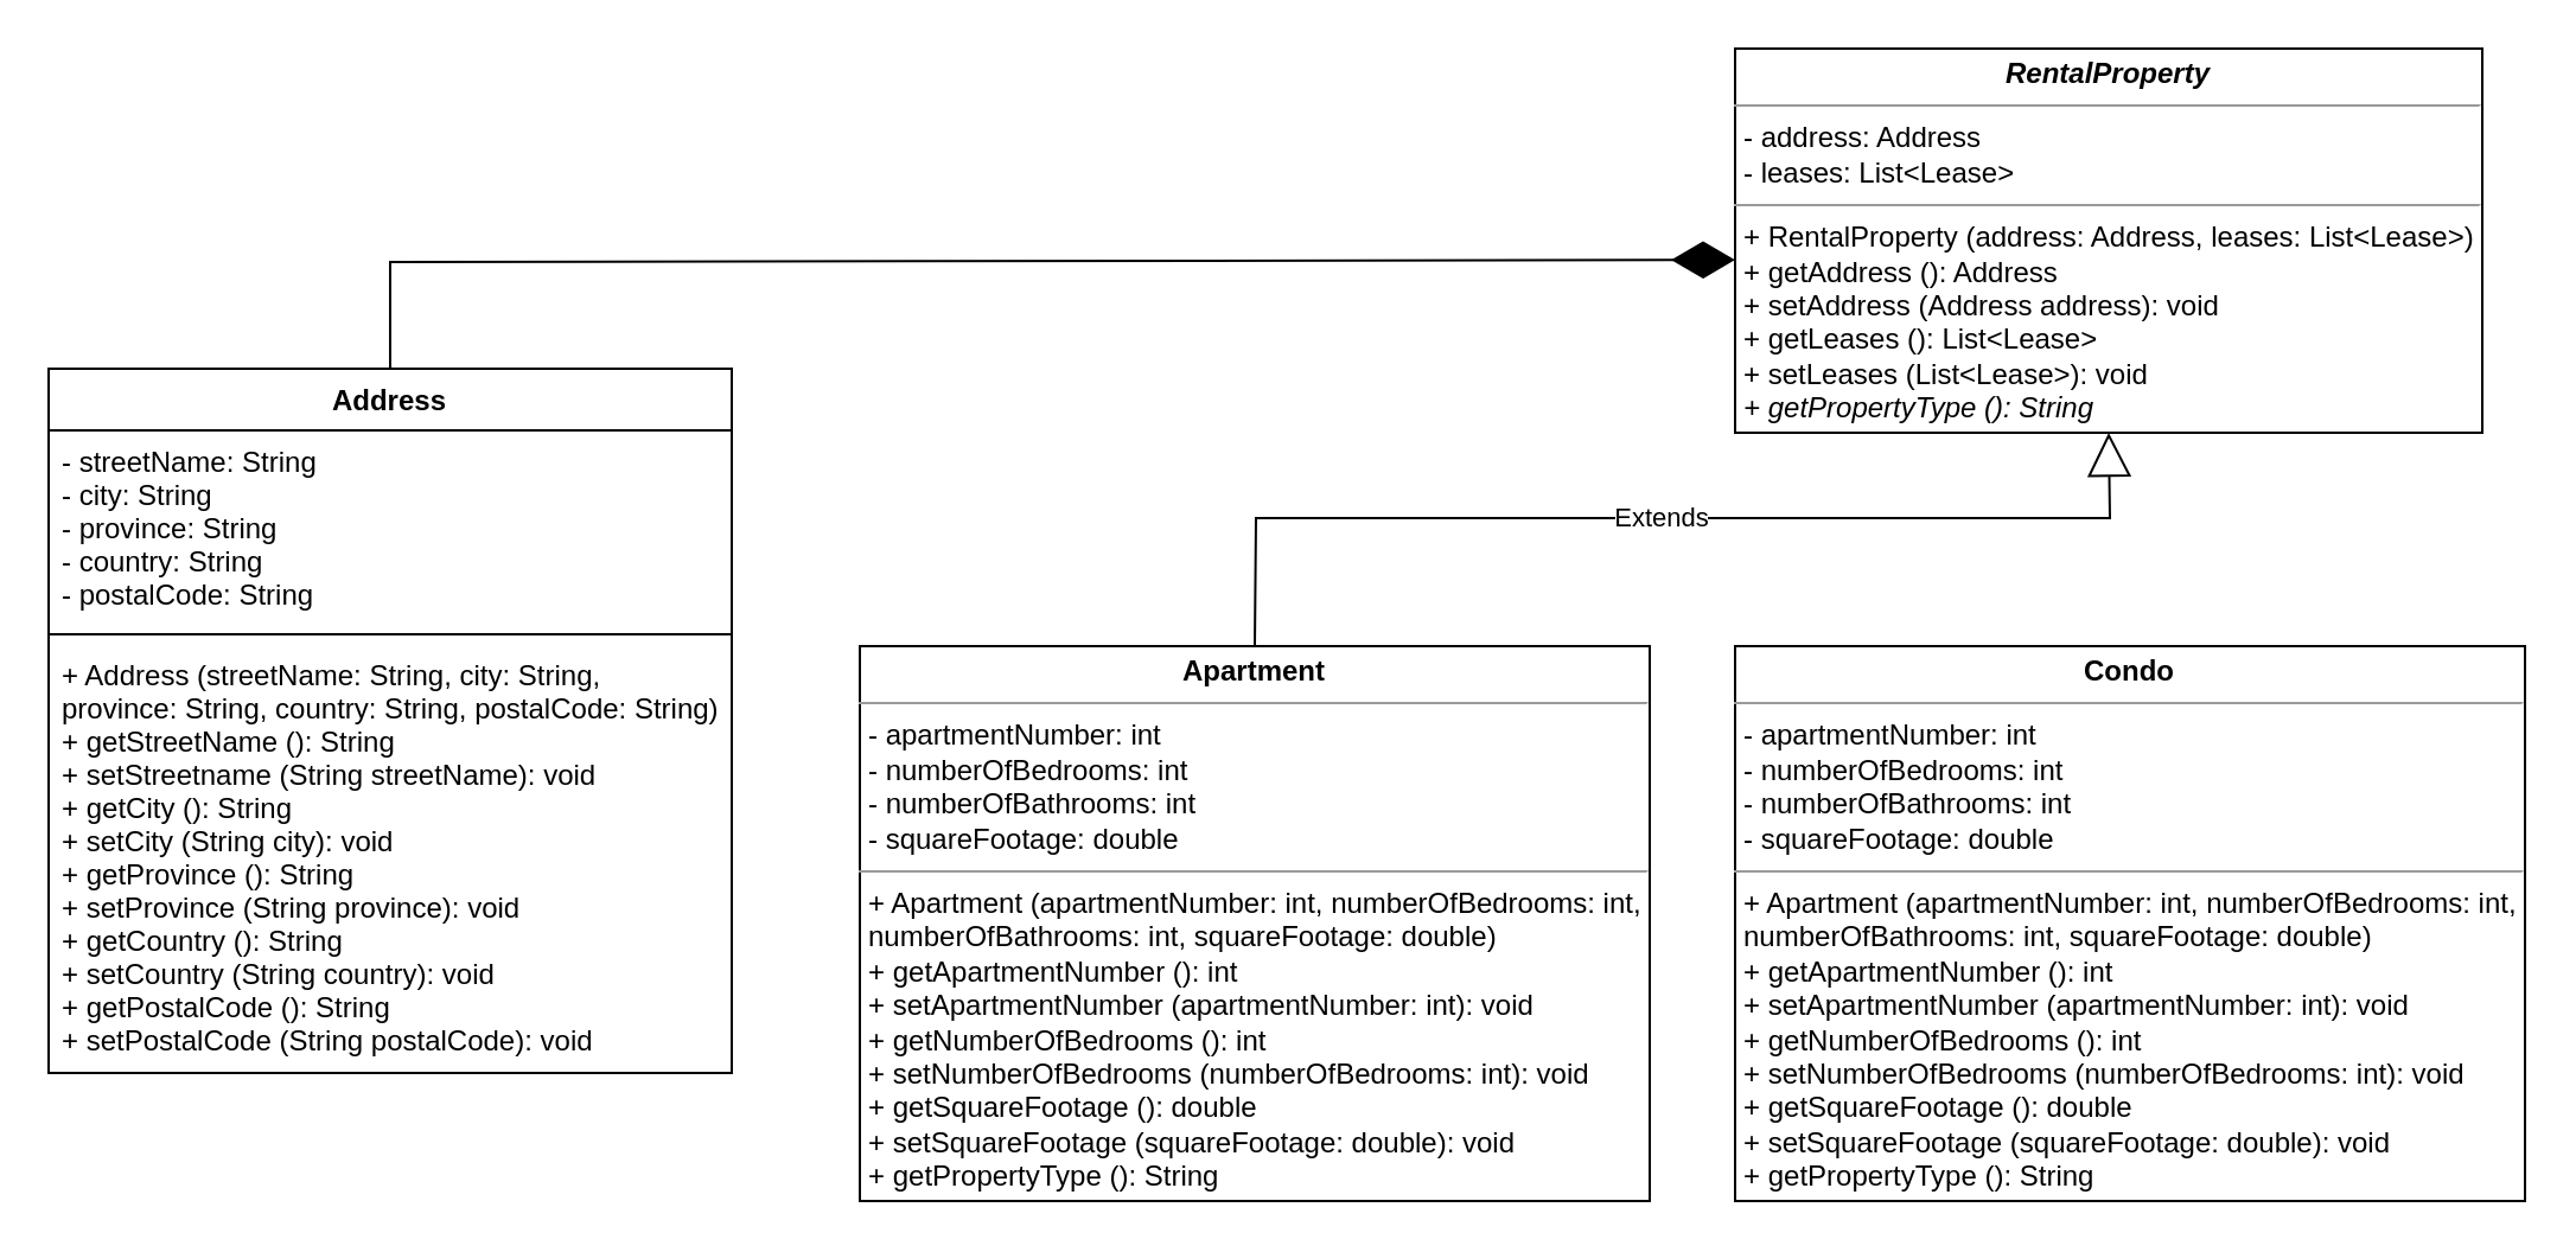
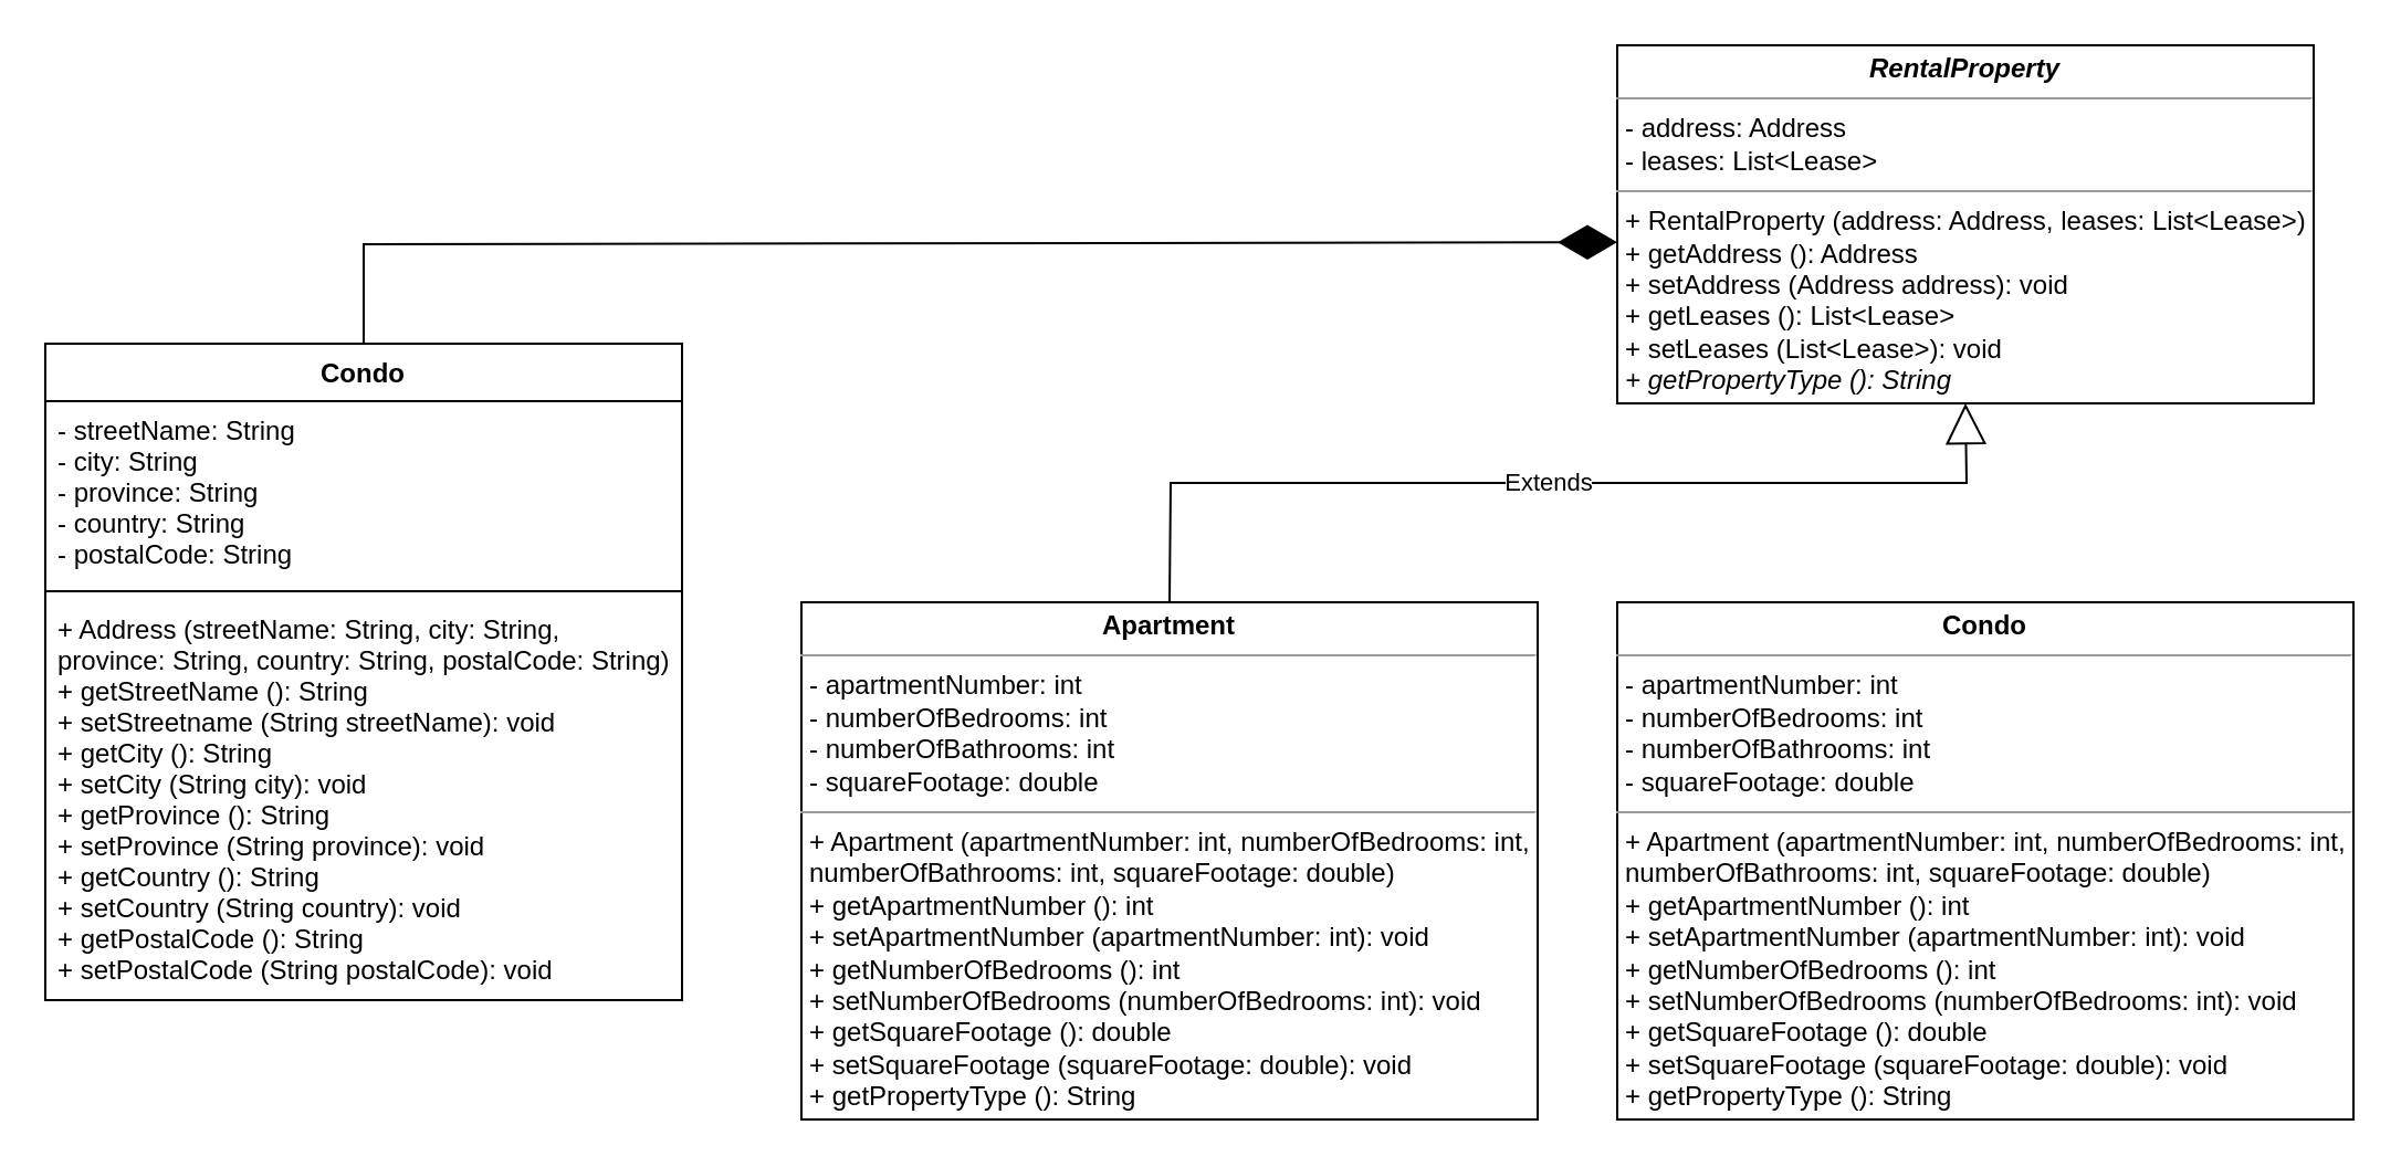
  <mxCell id="0" />
  <mxCell id="1" parent="0" />
- <mxCell id="2" value="Address" style="swimlane;fontStyle=1;align=center;verticalAlign=top;childLayout=stackLayout;horizontal=1;startSize=26;horizontalStack=0;resizeParent=1;resizeParentMax=0;resizeLast=0;collapsible=1;marginBottom=0;" vertex="1" parent="1"><mxGeometry x="20" y="155" width="288" height="297" as="geometry" /></mxCell>
+ <mxCell id="2" value="Condo" style="swimlane;fontStyle=1;align=center;verticalAlign=top;childLayout=stackLayout;horizontal=1;startSize=26;horizontalStack=0;resizeParent=1;resizeParentMax=0;resizeLast=0;collapsible=1;marginBottom=0;" vertex="1" parent="1"><mxGeometry x="20" y="155" width="288" height="297" as="geometry" /></mxCell>
  <mxCell id="3" value="- streetName: String&#10;- city: String&#10;- province: String&#10;- country: String&#10;- postalCode: String" style="text;strokeColor=none;fillColor=none;align=left;verticalAlign=top;spacingLeft=4;spacingRight=4;overflow=hidden;rotatable=0;points=[[0,0.5],[1,0.5]];portConstraint=eastwest;" vertex="1" parent="2"><mxGeometry y="26" width="288" height="82" as="geometry" /></mxCell>
  <mxCell id="4" value="" style="line;strokeWidth=1;fillColor=none;align=left;verticalAlign=middle;spacingTop=-1;spacingLeft=3;spacingRight=3;rotatable=0;labelPosition=right;points=[];portConstraint=eastwest;strokeColor=inherit;" vertex="1" parent="2"><mxGeometry y="108" width="288" height="8" as="geometry" /></mxCell>
  <mxCell id="5" value="+ Address (streetName: String, city: String, &#10;province: String, country: String, postalCode: String)&#10;+ getStreetName (): String&#10;+ setStreetname (String streetName): void&#10;+ getCity (): String&#10;+ setCity (String city): void&#10;+ getProvince (): String&#10;+ setProvince (String province): void&#10;+ getCountry (): String&#10;+ setCountry (String country): void&#10;+ getPostalCode (): String&#10;+ setPostalCode (String postalCode): void" style="text;strokeColor=none;fillColor=none;align=left;verticalAlign=top;spacingLeft=4;spacingRight=4;overflow=hidden;rotatable=0;points=[[0,0.5],[1,0.5]];portConstraint=eastwest;" vertex="1" parent="2"><mxGeometry y="116" width="288" height="181" as="geometry" /></mxCell>
  <mxCell id="6" value="&lt;p style=&quot;margin:0px;margin-top:4px;text-align:center;&quot;&gt;&lt;i&gt;&lt;b&gt;RentalProperty&lt;/b&gt;&lt;/i&gt;&lt;/p&gt;&lt;hr size=&quot;1&quot;&gt;&lt;p style=&quot;margin:0px;margin-left:4px;&quot;&gt;- address: Address&lt;br style=&quot;border-color: var(--border-color); padding: 0px; margin: 0px;&quot;&gt;- leases: List&amp;lt;Lease&amp;gt;&lt;br&gt;&lt;/p&gt;&lt;hr size=&quot;1&quot;&gt;&lt;p style=&quot;margin:0px;margin-left:4px;&quot;&gt;+ RentalProperty (address: Address, leases: List&amp;lt;Lease&amp;gt;)&lt;br style=&quot;border-color: var(--border-color); padding: 0px; margin: 0px;&quot;&gt;+ getAddress (): Address&lt;br style=&quot;border-color: var(--border-color); padding: 0px; margin: 0px;&quot;&gt;+ setAddress (Address address): void&lt;br style=&quot;border-color: var(--border-color); padding: 0px; margin: 0px;&quot;&gt;+ getLeases (): List&amp;lt;Lease&amp;gt;&lt;br style=&quot;border-color: var(--border-color); padding: 0px; margin: 0px;&quot;&gt;+ setLeases (List&amp;lt;Lease&amp;gt;): void&amp;nbsp;&lt;br&gt;&lt;/p&gt;&lt;p style=&quot;margin:0px;margin-left:4px;&quot;&gt;&lt;i&gt;+ getPropertyType (): String&lt;/i&gt;&lt;br&gt;&lt;/p&gt;" style="verticalAlign=top;align=left;overflow=fill;fontSize=12;fontFamily=Helvetica;html=1;" vertex="1" parent="1"><mxGeometry x="731" y="20" width="315" height="162" as="geometry" /></mxCell>
  <mxCell id="7" value="" style="endArrow=diamondThin;endFill=1;endSize=24;html=1;rounded=0;entryX=0;entryY=0.55;entryDx=0;entryDy=0;entryPerimeter=0;exitX=0.5;exitY=0;exitDx=0;exitDy=0;" edge="1" parent="1" source="2" target="6"><mxGeometry width="160" relative="1" as="geometry"><mxPoint x="308" y="281" as="sourcePoint" /><mxPoint x="468" y="281" as="targetPoint" /><Array as="points"><mxPoint x="164" y="110" /></Array></mxGeometry></mxCell>
  <mxCell id="8" value="&lt;p style=&quot;margin:0px;margin-top:4px;text-align:center;&quot;&gt;&lt;b&gt;Apartment&lt;/b&gt;&lt;/p&gt;&lt;hr size=&quot;1&quot;&gt;&lt;p style=&quot;margin:0px;margin-left:4px;&quot;&gt;- apartmentNumber: int&lt;/p&gt;&lt;p style=&quot;margin:0px;margin-left:4px;&quot;&gt;- numberOfBedrooms: int&lt;/p&gt;&lt;p style=&quot;margin:0px;margin-left:4px;&quot;&gt;- numberOfBathrooms: int&lt;/p&gt;&lt;p style=&quot;margin:0px;margin-left:4px;&quot;&gt;- squareFootage: double&lt;/p&gt;&lt;hr size=&quot;1&quot;&gt;&lt;p style=&quot;margin:0px;margin-left:4px;&quot;&gt;+ Apartment (apartmentNumber: int, numberOfBedrooms: int,&amp;nbsp;&lt;/p&gt;&lt;p style=&quot;margin:0px;margin-left:4px;&quot;&gt;numberOfBathrooms: int, squareFootage: double)&lt;/p&gt;&lt;p style=&quot;margin:0px;margin-left:4px;&quot;&gt;+ getApartmentNumber (): int&lt;/p&gt;&lt;p style=&quot;margin:0px;margin-left:4px;&quot;&gt;+ setApartmentNumber (apartmentNumber: int): void&lt;/p&gt;&lt;p style=&quot;margin:0px;margin-left:4px;&quot;&gt;+ getNumberOfBedrooms (): int&lt;/p&gt;&lt;p style=&quot;margin:0px;margin-left:4px;&quot;&gt;+ setNumberOfBedrooms (numberOfBedrooms: int): void&lt;/p&gt;&lt;p style=&quot;margin:0px;margin-left:4px;&quot;&gt;+ getSquareFootage (): double&lt;/p&gt;&lt;p style=&quot;margin:0px;margin-left:4px;&quot;&gt;+ setSquareFootage (squareFootage: double): void&lt;/p&gt;&lt;p style=&quot;margin:0px;margin-left:4px;&quot;&gt;+ getPropertyType (): String&lt;/p&gt;&lt;p style=&quot;margin:0px;margin-left:4px;&quot;&gt;&lt;br&gt;&lt;/p&gt;" style="verticalAlign=top;align=left;overflow=fill;fontSize=12;fontFamily=Helvetica;html=1;" vertex="1" parent="1"><mxGeometry x="362" y="272" width="333" height="234" as="geometry" /></mxCell>
  <mxCell id="9" value="Extends" style="endArrow=block;endSize=16;endFill=0;html=1;rounded=0;entryX=0.5;entryY=1;entryDx=0;entryDy=0;exitX=0.5;exitY=0;exitDx=0;exitDy=0;" edge="1" parent="1" source="8" target="6"><mxGeometry width="160" relative="1" as="geometry"><mxPoint x="686" y="272" as="sourcePoint" /><mxPoint x="846" y="272" as="targetPoint" /><Array as="points"><mxPoint x="529" y="218" /><mxPoint x="889" y="218" /></Array></mxGeometry></mxCell>
  <mxCell id="10" value="&lt;p style=&quot;margin:0px;margin-top:4px;text-align:center;&quot;&gt;&lt;b&gt;Condo&lt;/b&gt;&lt;/p&gt;&lt;hr size=&quot;1&quot;&gt;&lt;p style=&quot;margin:0px;margin-left:4px;&quot;&gt;- apartmentNumber: int&lt;/p&gt;&lt;p style=&quot;margin:0px;margin-left:4px;&quot;&gt;- numberOfBedrooms: int&lt;/p&gt;&lt;p style=&quot;margin:0px;margin-left:4px;&quot;&gt;- numberOfBathrooms: int&lt;/p&gt;&lt;p style=&quot;margin:0px;margin-left:4px;&quot;&gt;- squareFootage: double&lt;/p&gt;&lt;hr size=&quot;1&quot;&gt;&lt;p style=&quot;margin:0px;margin-left:4px;&quot;&gt;+ Apartment (apartmentNumber: int, numberOfBedrooms: int,&amp;nbsp;&lt;/p&gt;&lt;p style=&quot;margin:0px;margin-left:4px;&quot;&gt;numberOfBathrooms: int, squareFootage: double)&lt;/p&gt;&lt;p style=&quot;margin:0px;margin-left:4px;&quot;&gt;+ getApartmentNumber (): int&lt;/p&gt;&lt;p style=&quot;margin:0px;margin-left:4px;&quot;&gt;+ setApartmentNumber (apartmentNumber: int): void&lt;/p&gt;&lt;p style=&quot;margin:0px;margin-left:4px;&quot;&gt;+ getNumberOfBedrooms (): int&lt;/p&gt;&lt;p style=&quot;margin:0px;margin-left:4px;&quot;&gt;+ setNumberOfBedrooms (numberOfBedrooms: int): void&lt;/p&gt;&lt;p style=&quot;margin:0px;margin-left:4px;&quot;&gt;+ getSquareFootage (): double&lt;/p&gt;&lt;p style=&quot;margin:0px;margin-left:4px;&quot;&gt;+ setSquareFootage (squareFootage: double): void&lt;/p&gt;&lt;p style=&quot;margin:0px;margin-left:4px;&quot;&gt;+ getPropertyType (): String&lt;/p&gt;&lt;p style=&quot;margin:0px;margin-left:4px;&quot;&gt;&lt;br&gt;&lt;/p&gt;" style="verticalAlign=top;align=left;overflow=fill;fontSize=12;fontFamily=Helvetica;html=1;" vertex="1" parent="1"><mxGeometry x="731" y="272" width="333" height="234" as="geometry" /></mxCell>
